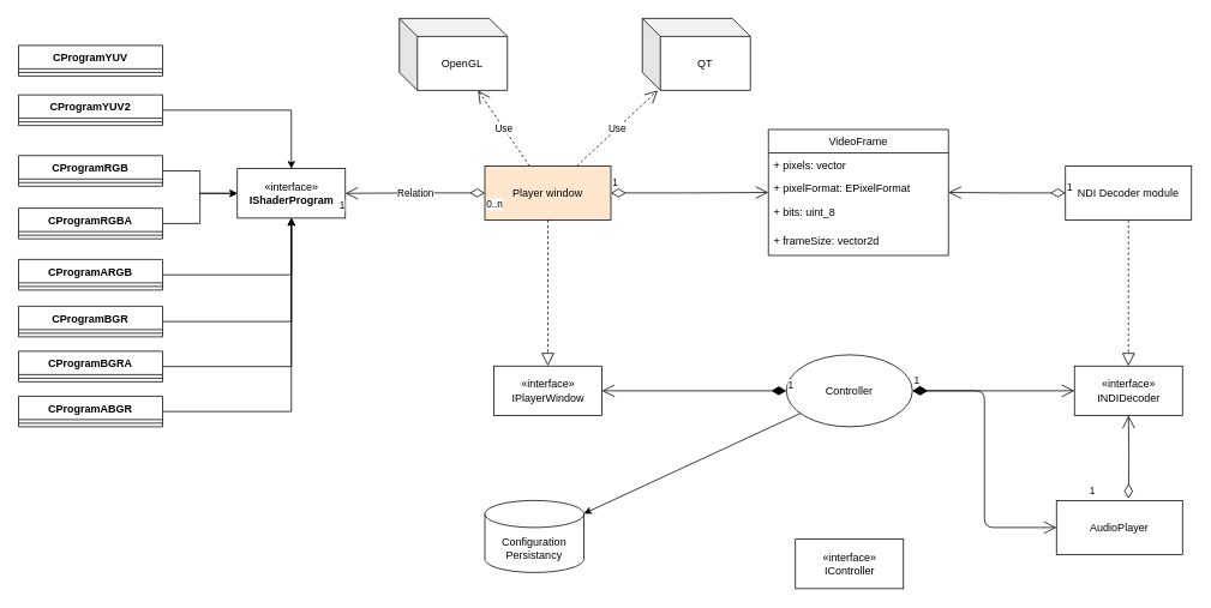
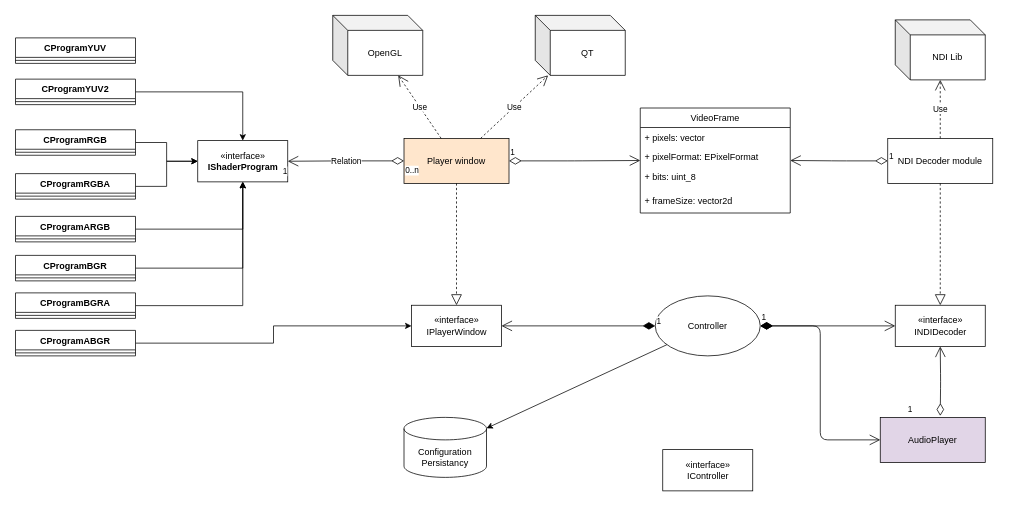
  <mxCell id="0" />
  <mxCell id="1" parent="0" />
  <mxCell id="2" value="NDI Decoder module" style="rounded=0;whiteSpace=wrap;html=1;" vertex="1" parent="1"><mxGeometry x="1183" y="184" width="140" height="60" as="geometry" /></mxCell>
+ <mxCell id="3" value="NDI Lib" style="shape=cube;whiteSpace=wrap;html=1;boundedLbl=1;backgroundOutline=1;darkOpacity=0.05;darkOpacity2=0.1;" vertex="1" parent="1"><mxGeometry x="1193" y="26" width="120" height="80" as="geometry" /></mxCell>
  <mxCell id="4" value="OpenGL" style="shape=cube;whiteSpace=wrap;html=1;boundedLbl=1;backgroundOutline=1;darkOpacity=0.05;darkOpacity2=0.1;" vertex="1" parent="1"><mxGeometry x="443" y="20" width="120" height="80" as="geometry" /></mxCell>
  <mxCell id="5" value="Player window" style="rounded=0;whiteSpace=wrap;html=1;fillColor=#ffe6cc;" vertex="1" parent="1"><mxGeometry x="538" y="184" width="140" height="60" as="geometry" /></mxCell>
  <mxCell id="6" value="Controller" style="ellipse;whiteSpace=wrap;html=1;" vertex="1" parent="1"><mxGeometry x="873" y="394" width="140" height="80" as="geometry" /></mxCell>
- <mxCell id="7" value="AudioPlayer" style="rounded=0;whiteSpace=wrap;html=1;" vertex="1" parent="1"><mxGeometry x="1173" y="556" width="140" height="60" as="geometry" /></mxCell>
+ <mxCell id="7" value="AudioPlayer" style="rounded=0;whiteSpace=wrap;html=1;fillColor=#e1d5e7;" vertex="1" parent="1"><mxGeometry x="1173" y="556" width="140" height="60" as="geometry" /></mxCell>
  <mxCell id="8" value="Configuration Persistancy" style="shape=cylinder3;whiteSpace=wrap;html=1;boundedLbl=1;backgroundOutline=1;size=15;" vertex="1" parent="1"><mxGeometry x="538" y="556" width="110" height="80" as="geometry" /></mxCell>
  <mxCell id="9" value="" style="endArrow=classic;html=1;" edge="1" parent="1" source="6" target="8"><mxGeometry width="50" height="50" relative="1" as="geometry"><mxPoint x="833" y="409" as="sourcePoint" /><mxPoint x="883" y="359" as="targetPoint" /></mxGeometry></mxCell>
  <mxCell id="10" value="" style="endArrow=block;dashed=1;endFill=0;endSize=12;html=1;" edge="1" parent="1" source="2" target="22"><mxGeometry width="160" relative="1" as="geometry"><mxPoint x="943" y="193.66" as="sourcePoint" /><mxPoint x="1253" y="339" as="targetPoint" /></mxGeometry></mxCell>
  <mxCell id="11" value="1" style="endArrow=open;html=1;endSize=12;startArrow=diamondThin;startSize=14;startFill=1;edgeStyle=orthogonalEdgeStyle;align=left;verticalAlign=bottom;" edge="1" parent="1" source="6" target="21"><mxGeometry x="-1" y="3" relative="1" as="geometry"><mxPoint x="853" y="513.66" as="sourcePoint" /><mxPoint x="633" y="434" as="targetPoint" /></mxGeometry></mxCell>
  <mxCell id="12" value="1" style="endArrow=open;html=1;endSize=12;startArrow=diamondThin;startSize=14;startFill=1;edgeStyle=orthogonalEdgeStyle;align=left;verticalAlign=bottom;" edge="1" parent="1" source="6" target="22"><mxGeometry x="-1" y="3" relative="1" as="geometry"><mxPoint x="663" y="419" as="sourcePoint" /><mxPoint x="1013" y="434" as="targetPoint" /></mxGeometry></mxCell>
  <mxCell id="13" value="" style="endArrow=block;dashed=1;endFill=0;endSize=12;html=1;" edge="1" parent="1" source="5" target="21"><mxGeometry width="160" relative="1" as="geometry"><mxPoint y="283.66" as="sourcePoint" x="433" /><mxPoint x="593" y="283.66" as="targetPoint" /></mxGeometry></mxCell>
+ <mxCell id="14" value="Use" style="endArrow=open;endSize=12;dashed=1;html=1;" edge="1" parent="1" source="2" target="3"><mxGeometry width="160" relative="1" as="geometry"><mxPoint x="903" y="214" as="sourcePoint" /><mxPoint x="1063" y="214" as="targetPoint" /></mxGeometry></mxCell>
  <mxCell id="15" value="QT" style="shape=cube;whiteSpace=wrap;html=1;boundedLbl=1;backgroundOutline=1;darkOpacity=0.05;darkOpacity2=0.1;" vertex="1" parent="1"><mxGeometry x="713" y="20" width="120" height="80" as="geometry" /></mxCell>
  <mxCell id="16" value="Use" style="endArrow=open;endSize=12;dashed=1;html=1;" edge="1" parent="1" source="5" target="4"><mxGeometry width="160" relative="1" as="geometry"><mxPoint x="673" y="214" as="sourcePoint" /><mxPoint x="833" y="214" as="targetPoint" /></mxGeometry></mxCell>
  <mxCell id="17" value="Use" style="endArrow=open;endSize=12;dashed=1;html=1;" edge="1" parent="1" source="5" target="15"><mxGeometry width="160" relative="1" as="geometry"><mxPoint x="673" y="214" as="sourcePoint" /><mxPoint x="833" y="214" as="targetPoint" /></mxGeometry></mxCell>
  <mxCell id="18" value="«interface»&lt;br&gt;&lt;b&gt;IShaderProgram&lt;br&gt;&lt;/b&gt;" style="html=1;" vertex="1" parent="1"><mxGeometry x="263" y="187" width="120" height="55" as="geometry" /></mxCell>
  <mxCell id="19" value="CProgramYUV" style="swimlane;fontStyle=1;align=center;verticalAlign=top;childLayout=stackLayout;horizontal=1;startSize=26;horizontalStack=0;resizeParent=1;resizeParentMax=0;resizeLast=0;collapsible=1;marginBottom=0;" vertex="1" parent="1"><mxGeometry x="20" y="50" width="160" height="34" as="geometry" /></mxCell>
  <mxCell id="20" value="" style="line;strokeWidth=1;fillColor=none;align=left;verticalAlign=middle;spacingTop=-1;spacingLeft=3;spacingRight=3;rotatable=0;labelPosition=right;points=[];portConstraint=eastwest;" vertex="1" parent="19"><mxGeometry y="26" width="160" height="8" as="geometry" /></mxCell>
  <mxCell id="21" value="«interface»&lt;br&gt;IPlayerWindow&lt;b&gt;&lt;br&gt;&lt;/b&gt;" style="html=1;" vertex="1" parent="1"><mxGeometry x="548" y="406.5" width="120" height="55" as="geometry" /></mxCell>
  <mxCell id="22" value="«interface»&lt;br&gt;INDIDecoder&lt;b&gt;&lt;br&gt;&lt;/b&gt;" style="html=1;" vertex="1" parent="1"><mxGeometry x="1193" y="406.5" width="120" height="55" as="geometry" /></mxCell>
  <mxCell id="23" value="«interface»&lt;br&gt;IController&lt;b&gt;&lt;br&gt;&lt;/b&gt;" style="html=1;" vertex="1" parent="1"><mxGeometry x="883" y="599" width="120" height="55" as="geometry" /></mxCell>
  <mxCell id="24" value="" style="edgeStyle=orthogonalEdgeStyle;rounded=0;orthogonalLoop=1;jettySize=auto;html=1;" edge="1" parent="1" source="25" target="18"><mxGeometry relative="1" as="geometry" /></mxCell>
  <mxCell id="25" value="CProgramYUV2" style="swimlane;fontStyle=1;align=center;verticalAlign=top;childLayout=stackLayout;horizontal=1;startSize=26;horizontalStack=0;resizeParent=1;resizeParentMax=0;resizeLast=0;collapsible=1;marginBottom=0;" vertex="1" parent="1"><mxGeometry x="20" y="105" width="160" height="34" as="geometry" /></mxCell>
  <mxCell id="26" value="" style="line;strokeWidth=1;fillColor=none;align=left;verticalAlign=middle;spacingTop=-1;spacingLeft=3;spacingRight=3;rotatable=0;labelPosition=right;points=[];portConstraint=eastwest;" vertex="1" parent="25"><mxGeometry y="26" width="160" height="8" as="geometry" /></mxCell>
  <mxCell id="27" value="" style="edgeStyle=orthogonalEdgeStyle;rounded=0;orthogonalLoop=1;jettySize=auto;html=1;" edge="1" parent="1" source="28" target="18"><mxGeometry relative="1" as="geometry" /></mxCell>
  <mxCell id="28" value="CProgramRGB" style="swimlane;fontStyle=1;align=center;verticalAlign=top;childLayout=stackLayout;horizontal=1;startSize=26;horizontalStack=0;resizeParent=1;resizeParentMax=0;resizeLast=0;collapsible=1;marginBottom=0;" vertex="1" parent="1"><mxGeometry x="20" y="172.5" width="160" height="34" as="geometry" /></mxCell>
  <mxCell id="29" value="" style="line;strokeWidth=1;fillColor=none;align=left;verticalAlign=middle;spacingTop=-1;spacingLeft=3;spacingRight=3;rotatable=0;labelPosition=right;points=[];portConstraint=eastwest;" vertex="1" parent="28"><mxGeometry y="26" width="160" height="8" as="geometry" /></mxCell>
  <mxCell id="30" value="" style="edgeStyle=orthogonalEdgeStyle;rounded=0;orthogonalLoop=1;jettySize=auto;html=1;" edge="1" parent="1" source="31" target="18"><mxGeometry relative="1" as="geometry" /></mxCell>
  <mxCell id="31" value="CProgramRGBA" style="swimlane;fontStyle=1;align=center;verticalAlign=top;childLayout=stackLayout;horizontal=1;startSize=26;horizontalStack=0;resizeParent=1;resizeParentMax=0;resizeLast=0;collapsible=1;marginBottom=0;" vertex="1" parent="1"><mxGeometry x="20" y="231" width="160" height="34" as="geometry" /></mxCell>
  <mxCell id="32" value="" style="line;strokeWidth=1;fillColor=none;align=left;verticalAlign=middle;spacingTop=-1;spacingLeft=3;spacingRight=3;rotatable=0;labelPosition=right;points=[];portConstraint=eastwest;" vertex="1" parent="31"><mxGeometry y="26" width="160" height="8" as="geometry" /></mxCell>
  <mxCell id="33" value="" style="edgeStyle=orthogonalEdgeStyle;rounded=0;orthogonalLoop=1;jettySize=auto;html=1;" edge="1" parent="1" source="34" target="18"><mxGeometry relative="1" as="geometry" /></mxCell>
  <mxCell id="34" value="CProgramARGB" style="swimlane;fontStyle=1;align=center;verticalAlign=top;childLayout=stackLayout;horizontal=1;startSize=26;horizontalStack=0;resizeParent=1;resizeParentMax=0;resizeLast=0;collapsible=1;marginBottom=0;" vertex="1" parent="1"><mxGeometry x="20" y="288" width="160" height="34" as="geometry" /></mxCell>
  <mxCell id="35" value="" style="line;strokeWidth=1;fillColor=none;align=left;verticalAlign=middle;spacingTop=-1;spacingLeft=3;spacingRight=3;rotatable=0;labelPosition=right;points=[];portConstraint=eastwest;" vertex="1" parent="34"><mxGeometry y="26" width="160" height="8" as="geometry" /></mxCell>
  <mxCell id="36" value="" style="edgeStyle=orthogonalEdgeStyle;rounded=0;orthogonalLoop=1;jettySize=auto;html=1;" edge="1" parent="1" source="37" target="18"><mxGeometry relative="1" as="geometry" /></mxCell>
  <mxCell id="37" value="CProgramBGR" style="swimlane;fontStyle=1;align=center;verticalAlign=top;childLayout=stackLayout;horizontal=1;startSize=26;horizontalStack=0;resizeParent=1;resizeParentMax=0;resizeLast=0;collapsible=1;marginBottom=0;" vertex="1" parent="1"><mxGeometry x="20" y="340" width="160" height="34" as="geometry" /></mxCell>
  <mxCell id="38" value="" style="line;strokeWidth=1;fillColor=none;align=left;verticalAlign=middle;spacingTop=-1;spacingLeft=3;spacingRight=3;rotatable=0;labelPosition=right;points=[];portConstraint=eastwest;" vertex="1" parent="37"><mxGeometry y="26" width="160" height="8" as="geometry" /></mxCell>
  <mxCell id="39" value="" style="edgeStyle=orthogonalEdgeStyle;rounded=0;orthogonalLoop=1;jettySize=auto;html=1;" edge="1" parent="1" source="40" target="18"><mxGeometry relative="1" as="geometry" /></mxCell>
  <mxCell id="40" value="CProgramBGRA" style="swimlane;fontStyle=1;align=center;verticalAlign=top;childLayout=stackLayout;horizontal=1;startSize=26;horizontalStack=0;resizeParent=1;resizeParentMax=0;resizeLast=0;collapsible=1;marginBottom=0;" vertex="1" parent="1"><mxGeometry x="20" y="390" width="160" height="34" as="geometry" /></mxCell>
  <mxCell id="41" value="" style="line;strokeWidth=1;fillColor=none;align=left;verticalAlign=middle;spacingTop=-1;spacingLeft=3;spacingRight=3;rotatable=0;labelPosition=right;points=[];portConstraint=eastwest;" vertex="1" parent="40"><mxGeometry y="26" width="160" height="8" as="geometry" /></mxCell>
- <mxCell id="42" value="" style="edgeStyle=orthogonalEdgeStyle;rounded=0;orthogonalLoop=1;jettySize=auto;html=1;" edge="1" parent="1" source="43" target="18"><mxGeometry relative="1" as="geometry" /></mxCell>
+ <mxCell id="42" value="" style="edgeStyle=orthogonalEdgeStyle;rounded=0;orthogonalLoop=1;jettySize=auto;html=1;" edge="1" parent="1" source="43" target="21"><mxGeometry relative="1" as="geometry" /></mxCell>
  <mxCell id="43" value="CProgramABGR" style="swimlane;fontStyle=1;align=center;verticalAlign=top;childLayout=stackLayout;horizontal=1;startSize=26;horizontalStack=0;resizeParent=1;resizeParentMax=0;resizeLast=0;collapsible=1;marginBottom=0;" vertex="1" parent="1"><mxGeometry x="20" y="440" width="160" height="34" as="geometry" /></mxCell>
  <mxCell id="44" value="" style="line;strokeWidth=1;fillColor=none;align=left;verticalAlign=middle;spacingTop=-1;spacingLeft=3;spacingRight=3;rotatable=0;labelPosition=right;points=[];portConstraint=eastwest;" vertex="1" parent="43"><mxGeometry y="26" width="160" height="8" as="geometry" /></mxCell>
  <mxCell id="45" value="VideoFrame" style="swimlane;fontStyle=0;childLayout=stackLayout;horizontal=1;startSize=26;fillColor=none;horizontalStack=0;resizeParent=1;resizeParentMax=0;resizeLast=0;collapsible=1;marginBottom=0;" vertex="1" parent="1"><mxGeometry x="853" y="143.5" width="200" height="140" as="geometry" /></mxCell>
  <mxCell id="46" value="+ pixels: vector&#10;" style="text;strokeColor=none;fillColor=none;align=left;verticalAlign=top;spacingLeft=4;spacingRight=4;overflow=hidden;rotatable=0;points=[[0,0.5],[1,0.5]];portConstraint=eastwest;" vertex="1" parent="45"><mxGeometry y="26" width="200" height="26" as="geometry" /></mxCell>
  <mxCell id="47" value="+ pixelFormat: EPixelFormat" style="text;strokeColor=none;fillColor=none;align=left;verticalAlign=top;spacingLeft=4;spacingRight=4;overflow=hidden;rotatable=0;points=[[0,0.5],[1,0.5]];portConstraint=eastwest;" vertex="1" parent="45"><mxGeometry y="52" width="200" height="26" as="geometry" /></mxCell>
  <mxCell id="48" value="+ bits: uint_8" style="text;strokeColor=none;fillColor=none;align=left;verticalAlign=top;spacingLeft=4;spacingRight=4;overflow=hidden;rotatable=0;points=[[0,0.5],[1,0.5]];portConstraint=eastwest;" vertex="1" parent="45"><mxGeometry y="78" width="200" height="32" as="geometry" /></mxCell>
  <mxCell id="49" value="+ frameSize: vector2d" style="text;strokeColor=none;fillColor=none;align=left;verticalAlign=top;spacingLeft=4;spacingRight=4;overflow=hidden;rotatable=0;points=[[0,0.5],[1,0.5]];portConstraint=eastwest;" vertex="1" parent="45"><mxGeometry y="110" width="200" height="30" as="geometry" /></mxCell>
  <mxCell id="50" value="1" style="endArrow=open;html=1;endSize=12;startArrow=diamondThin;startSize=14;startFill=0;edgeStyle=orthogonalEdgeStyle;align=left;verticalAlign=bottom;" edge="1" parent="1" source="5" target="45"><mxGeometry x="-1" y="3" relative="1" as="geometry"><mxPoint x="603" y="344" as="sourcePoint" /><mxPoint x="763" y="344" as="targetPoint" /></mxGeometry></mxCell>
  <mxCell id="51" value="1" style="endArrow=open;html=1;endSize=12;startArrow=diamondThin;startSize=14;startFill=0;edgeStyle=orthogonalEdgeStyle;align=left;verticalAlign=bottom;strokeWidth=1;" edge="1" parent="1" source="2" target="45"><mxGeometry x="-1" y="3" relative="1" as="geometry"><mxPoint x="626" y="309" as="sourcePoint" /><mxPoint x="786" y="309" as="targetPoint" /></mxGeometry></mxCell>
  <mxCell id="52" value="Relation" style="endArrow=open;html=1;endSize=12;startArrow=diamondThin;startSize=14;startFill=0;edgeStyle=orthogonalEdgeStyle;strokeWidth=1;" edge="1" parent="1" source="5" target="18"><mxGeometry relative="1" as="geometry"><mxPoint x="743" y="353.5" as="sourcePoint" /><mxPoint x="903" y="353.5" as="targetPoint" /></mxGeometry></mxCell>
  <mxCell id="53" value="0..n" style="edgeLabel;resizable=0;html=1;align=left;verticalAlign=top;" connectable="0" vertex="1" parent="52"><mxGeometry x="-1" relative="1" as="geometry" /></mxCell>
  <mxCell id="54" value="1" style="edgeLabel;resizable=0;html=1;align=right;verticalAlign=top;" connectable="0" vertex="1" parent="52"><mxGeometry x="1" relative="1" as="geometry" /></mxCell>
  <mxCell id="55" value="1" style="endArrow=open;html=1;endSize=12;startArrow=diamondThin;startSize=14;startFill=1;edgeStyle=orthogonalEdgeStyle;align=left;verticalAlign=bottom;strokeWidth=1;entryX=0;entryY=0.5;entryDx=0;entryDy=0;" edge="1" parent="1" source="6" target="7"><mxGeometry x="-1" y="3" relative="1" as="geometry"><mxPoint x="623" y="344" as="sourcePoint" /><mxPoint x="783" y="344" as="targetPoint" /></mxGeometry></mxCell>
  <mxCell id="56" value="1" style="endArrow=open;html=1;endSize=12;startArrow=diamondThin;startSize=14;startFill=0;edgeStyle=orthogonalEdgeStyle;align=left;verticalAlign=bottom;strokeWidth=1;" edge="1" parent="1" target="22"><mxGeometry x="-1" y="45" relative="1" as="geometry"><mxPoint x="1253" y="554" as="sourcePoint" /><mxPoint x="783" y="344" as="targetPoint" /><mxPoint as="offset" /></mxGeometry></mxCell>
